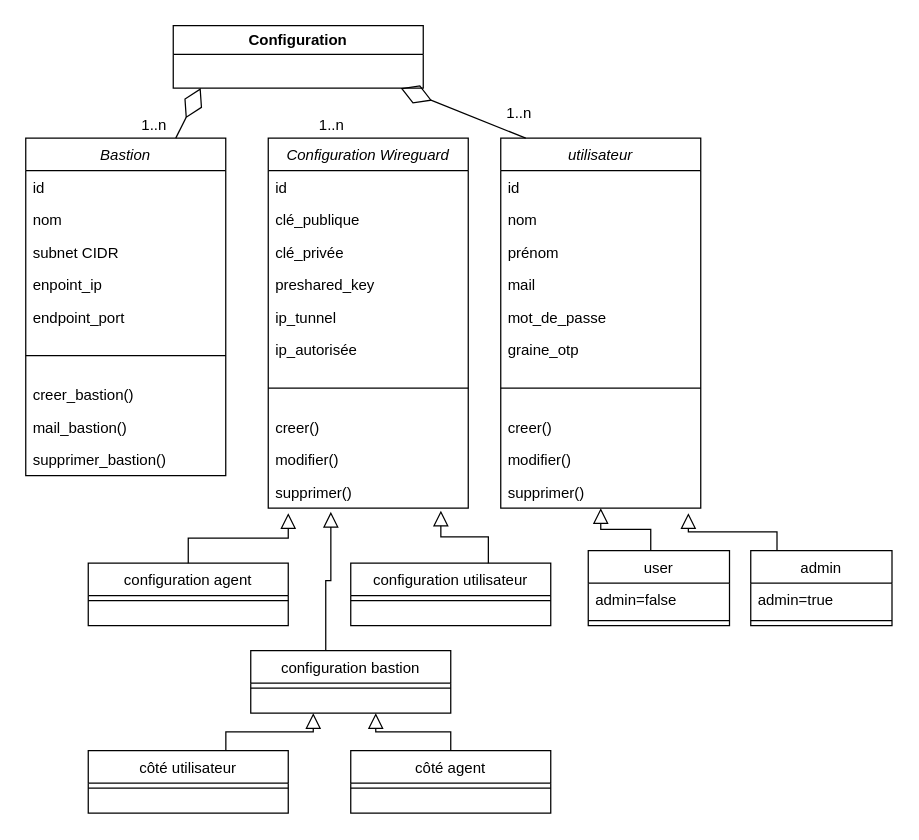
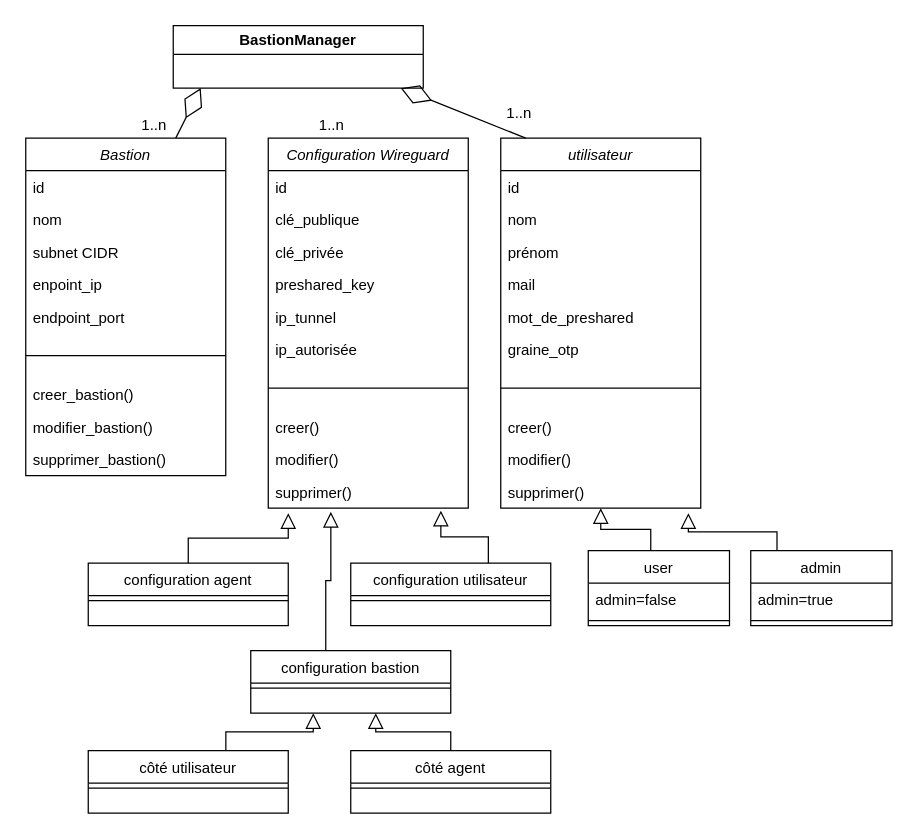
  <mxCell id="0" />
  <mxCell id="1" parent="0" />
  <mxCell id="2" value="Bastion" style="swimlane;fontStyle=2;align=center;verticalAlign=top;childLayout=stackLayout;horizontal=1;startSize=26;horizontalStack=0;resizeParent=1;resizeLast=0;collapsible=1;marginBottom=0;rounded=0;shadow=0;strokeWidth=1;" parent="1" vertex="1"><mxGeometry x="20" y="110" width="160" height="270" as="geometry"><mxRectangle x="230" y="140" width="160" height="26" as="alternateBounds" /></mxGeometry></mxCell>
  <mxCell id="3" value="id" style="text;align=left;verticalAlign=top;spacingLeft=4;spacingRight=4;overflow=hidden;rotatable=0;points=[[0,0.5],[1,0.5]];portConstraint=eastwest;" parent="2" vertex="1"><mxGeometry y="26" width="160" height="26" as="geometry" /></mxCell>
  <mxCell id="4" value="nom" style="text;align=left;verticalAlign=top;spacingLeft=4;spacingRight=4;overflow=hidden;rotatable=0;points=[[0,0.5],[1,0.5]];portConstraint=eastwest;rounded=0;shadow=0;html=0;" parent="2" vertex="1"><mxGeometry y="52" width="160" height="26" as="geometry" /></mxCell>
  <mxCell id="5" value="subnet CIDR" style="text;align=left;verticalAlign=top;spacingLeft=4;spacingRight=4;overflow=hidden;rotatable=0;points=[[0,0.5],[1,0.5]];portConstraint=eastwest;rounded=0;shadow=0;html=0;" parent="2" vertex="1"><mxGeometry y="78" width="160" height="26" as="geometry" /></mxCell>
  <mxCell id="6" value="enpoint_ip" style="text;align=left;verticalAlign=top;spacingLeft=4;spacingRight=4;overflow=hidden;rotatable=0;points=[[0,0.5],[1,0.5]];portConstraint=eastwest;rounded=0;shadow=0;html=0;" vertex="1" parent="2"><mxGeometry y="104" width="160" height="26" as="geometry" /></mxCell>
  <mxCell id="7" value="endpoint_port" style="text;align=left;verticalAlign=top;spacingLeft=4;spacingRight=4;overflow=hidden;rotatable=0;points=[[0,0.5],[1,0.5]];portConstraint=eastwest;rounded=0;shadow=0;html=0;" vertex="1" parent="2"><mxGeometry y="130" width="160" height="26" as="geometry" /></mxCell>
  <mxCell id="8" value="" style="line;html=1;strokeWidth=1;align=left;verticalAlign=middle;spacingTop=-1;spacingLeft=3;spacingRight=3;rotatable=0;labelPosition=right;points=[];portConstraint=eastwest;" parent="2" vertex="1"><mxGeometry y="156" width="160" height="36" as="geometry" /></mxCell>
  <mxCell id="9" value="creer_bastion()" style="text;align=left;verticalAlign=top;spacingLeft=4;spacingRight=4;overflow=hidden;rotatable=0;points=[[0,0.5],[1,0.5]];portConstraint=eastwest;" parent="2" vertex="1"><mxGeometry y="192" width="160" height="26" as="geometry" /></mxCell>
- <mxCell id="10" value="mail_bastion()" style="text;align=left;verticalAlign=top;spacingLeft=4;spacingRight=4;overflow=hidden;rotatable=0;points=[[0,0.5],[1,0.5]];portConstraint=eastwest;" vertex="1" parent="2"><mxGeometry y="218" width="160" height="26" as="geometry" /></mxCell>
+ <mxCell id="10" value="modifier_bastion()" style="text;align=left;verticalAlign=top;spacingLeft=4;spacingRight=4;overflow=hidden;rotatable=0;points=[[0,0.5],[1,0.5]];portConstraint=eastwest;" vertex="1" parent="2"><mxGeometry y="218" width="160" height="26" as="geometry" /></mxCell>
  <mxCell id="11" value="supprimer_bastion()" style="text;align=left;verticalAlign=top;spacingLeft=4;spacingRight=4;overflow=hidden;rotatable=0;points=[[0,0.5],[1,0.5]];portConstraint=eastwest;" vertex="1" parent="2"><mxGeometry y="244" width="160" height="26" as="geometry" /></mxCell>
  <mxCell id="12" value="configuration agent" style="swimlane;fontStyle=0;align=center;verticalAlign=top;childLayout=stackLayout;horizontal=1;startSize=26;horizontalStack=0;resizeParent=1;resizeLast=0;collapsible=1;marginBottom=0;rounded=0;shadow=0;strokeWidth=1;" parent="1" vertex="1"><mxGeometry x="70" y="450" width="160" height="50" as="geometry"><mxRectangle x="340" y="380" width="170" height="26" as="alternateBounds" /></mxGeometry></mxCell>
  <mxCell id="13" value="" style="line;html=1;strokeWidth=1;align=left;verticalAlign=middle;spacingTop=-1;spacingLeft=3;spacingRight=3;rotatable=0;labelPosition=right;points=[];portConstraint=eastwest;" parent="12" vertex="1"><mxGeometry y="26" width="160" height="8" as="geometry" /></mxCell>
  <mxCell id="14" value="" style="endArrow=block;endSize=10;endFill=0;shadow=0;strokeWidth=1;rounded=0;edgeStyle=elbowEdgeStyle;elbow=vertical;" parent="1" source="12" edge="1"><mxGeometry width="160" relative="1" as="geometry"><mxPoint x="40" y="513" as="sourcePoint" /><mxPoint x="230" y="410" as="targetPoint" /></mxGeometry></mxCell>
- <mxCell id="15" value="Configuration" style="swimlane;whiteSpace=wrap;html=1;" vertex="1" parent="1"><mxGeometry x="138" y="20" width="200" height="50" as="geometry" /></mxCell>
+ <mxCell id="15" value="BastionManager" style="swimlane;whiteSpace=wrap;html=1;" vertex="1" parent="1"><mxGeometry x="138" y="20" width="200" height="50" as="geometry" /></mxCell>
  <mxCell id="16" value="" style="endArrow=diamondThin;endFill=0;endSize=24;html=1;rounded=0;exitX=0.75;exitY=0;exitDx=0;exitDy=0;" edge="1" parent="1" source="2"><mxGeometry width="160" relative="1" as="geometry"><mxPoint x="130" y="180" as="sourcePoint" /><mxPoint x="160" y="70" as="targetPoint" /></mxGeometry></mxCell>
  <mxCell id="17" value="Configuration Wireguard" style="swimlane;fontStyle=2;align=center;verticalAlign=top;childLayout=stackLayout;horizontal=1;startSize=26;horizontalStack=0;resizeParent=1;resizeLast=0;collapsible=1;marginBottom=0;rounded=0;shadow=0;strokeWidth=1;" vertex="1" parent="1"><mxGeometry x="214" y="110" width="160" height="296" as="geometry"><mxRectangle x="230" y="140" width="160" height="26" as="alternateBounds" /></mxGeometry></mxCell>
  <mxCell id="18" value="id" style="text;align=left;verticalAlign=top;spacingLeft=4;spacingRight=4;overflow=hidden;rotatable=0;points=[[0,0.5],[1,0.5]];portConstraint=eastwest;" vertex="1" parent="17"><mxGeometry y="26" width="160" height="26" as="geometry" /></mxCell>
  <mxCell id="19" value="clé_publique" style="text;align=left;verticalAlign=top;spacingLeft=4;spacingRight=4;overflow=hidden;rotatable=0;points=[[0,0.5],[1,0.5]];portConstraint=eastwest;rounded=0;shadow=0;html=0;" vertex="1" parent="17"><mxGeometry y="52" width="160" height="26" as="geometry" /></mxCell>
  <mxCell id="20" value="clé_privée" style="text;align=left;verticalAlign=top;spacingLeft=4;spacingRight=4;overflow=hidden;rotatable=0;points=[[0,0.5],[1,0.5]];portConstraint=eastwest;rounded=0;shadow=0;html=0;" vertex="1" parent="17"><mxGeometry y="78" width="160" height="26" as="geometry" /></mxCell>
  <mxCell id="21" value="preshared_key" style="text;align=left;verticalAlign=top;spacingLeft=4;spacingRight=4;overflow=hidden;rotatable=0;points=[[0,0.5],[1,0.5]];portConstraint=eastwest;rounded=0;shadow=0;html=0;" vertex="1" parent="17"><mxGeometry y="104" width="160" height="26" as="geometry" /></mxCell>
  <mxCell id="22" value="ip_tunnel" style="text;align=left;verticalAlign=top;spacingLeft=4;spacingRight=4;overflow=hidden;rotatable=0;points=[[0,0.5],[1,0.5]];portConstraint=eastwest;rounded=0;shadow=0;html=0;" vertex="1" parent="17"><mxGeometry y="130" width="160" height="26" as="geometry" /></mxCell>
  <mxCell id="23" value="ip_autorisée" style="text;align=left;verticalAlign=top;spacingLeft=4;spacingRight=4;overflow=hidden;rotatable=0;points=[[0,0.5],[1,0.5]];portConstraint=eastwest;rounded=0;shadow=0;html=0;" vertex="1" parent="17"><mxGeometry y="156" width="160" height="26" as="geometry" /></mxCell>
  <mxCell id="24" value="" style="line;html=1;strokeWidth=1;align=left;verticalAlign=middle;spacingTop=-1;spacingLeft=3;spacingRight=3;rotatable=0;labelPosition=right;points=[];portConstraint=eastwest;" vertex="1" parent="17"><mxGeometry y="182" width="160" height="36" as="geometry" /></mxCell>
  <mxCell id="25" value="creer()" style="text;align=left;verticalAlign=top;spacingLeft=4;spacingRight=4;overflow=hidden;rotatable=0;points=[[0,0.5],[1,0.5]];portConstraint=eastwest;" vertex="1" parent="17"><mxGeometry y="218" width="160" height="26" as="geometry" /></mxCell>
  <mxCell id="26" value="modifier()" style="text;align=left;verticalAlign=top;spacingLeft=4;spacingRight=4;overflow=hidden;rotatable=0;points=[[0,0.5],[1,0.5]];portConstraint=eastwest;" vertex="1" parent="17"><mxGeometry y="244" width="160" height="26" as="geometry" /></mxCell>
  <mxCell id="27" value="supprimer()" style="text;align=left;verticalAlign=top;spacingLeft=4;spacingRight=4;overflow=hidden;rotatable=0;points=[[0,0.5],[1,0.5]];portConstraint=eastwest;" vertex="1" parent="17"><mxGeometry y="270" width="160" height="26" as="geometry" /></mxCell>
  <mxCell id="28" value="utilisateur" style="swimlane;fontStyle=2;align=center;verticalAlign=top;childLayout=stackLayout;horizontal=1;startSize=26;horizontalStack=0;resizeParent=1;resizeLast=0;collapsible=1;marginBottom=0;rounded=0;shadow=0;strokeWidth=1;" vertex="1" parent="1"><mxGeometry x="400" y="110" width="160" height="296" as="geometry"><mxRectangle x="230" y="140" width="160" height="26" as="alternateBounds" /></mxGeometry></mxCell>
  <mxCell id="29" value="id" style="text;align=left;verticalAlign=top;spacingLeft=4;spacingRight=4;overflow=hidden;rotatable=0;points=[[0,0.5],[1,0.5]];portConstraint=eastwest;" vertex="1" parent="28"><mxGeometry y="26" width="160" height="26" as="geometry" /></mxCell>
  <mxCell id="30" value="nom" style="text;align=left;verticalAlign=top;spacingLeft=4;spacingRight=4;overflow=hidden;rotatable=0;points=[[0,0.5],[1,0.5]];portConstraint=eastwest;rounded=0;shadow=0;html=0;" vertex="1" parent="28"><mxGeometry y="52" width="160" height="26" as="geometry" /></mxCell>
  <mxCell id="31" value="prénom" style="text;align=left;verticalAlign=top;spacingLeft=4;spacingRight=4;overflow=hidden;rotatable=0;points=[[0,0.5],[1,0.5]];portConstraint=eastwest;rounded=0;shadow=0;html=0;" vertex="1" parent="28"><mxGeometry y="78" width="160" height="26" as="geometry" /></mxCell>
  <mxCell id="32" value="mail" style="text;align=left;verticalAlign=top;spacingLeft=4;spacingRight=4;overflow=hidden;rotatable=0;points=[[0,0.5],[1,0.5]];portConstraint=eastwest;rounded=0;shadow=0;html=0;" vertex="1" parent="28"><mxGeometry y="104" width="160" height="26" as="geometry" /></mxCell>
- <mxCell id="33" value="mot_de_passe" style="text;align=left;verticalAlign=top;spacingLeft=4;spacingRight=4;overflow=hidden;rotatable=0;points=[[0,0.5],[1,0.5]];portConstraint=eastwest;rounded=0;shadow=0;html=0;" vertex="1" parent="28"><mxGeometry y="130" width="160" height="26" as="geometry" /></mxCell>
+ <mxCell id="33" value="mot_de_preshared" style="text;align=left;verticalAlign=top;spacingLeft=4;spacingRight=4;overflow=hidden;rotatable=0;points=[[0,0.5],[1,0.5]];portConstraint=eastwest;rounded=0;shadow=0;html=0;" vertex="1" parent="28"><mxGeometry y="130" width="160" height="26" as="geometry" /></mxCell>
  <mxCell id="34" value="graine_otp" style="text;align=left;verticalAlign=top;spacingLeft=4;spacingRight=4;overflow=hidden;rotatable=0;points=[[0,0.5],[1,0.5]];portConstraint=eastwest;rounded=0;shadow=0;html=0;" vertex="1" parent="28"><mxGeometry y="156" width="160" height="26" as="geometry" /></mxCell>
  <mxCell id="35" value="" style="line;html=1;strokeWidth=1;align=left;verticalAlign=middle;spacingTop=-1;spacingLeft=3;spacingRight=3;rotatable=0;labelPosition=right;points=[];portConstraint=eastwest;" vertex="1" parent="28"><mxGeometry y="182" width="160" height="36" as="geometry" /></mxCell>
  <mxCell id="36" value="creer()" style="text;align=left;verticalAlign=top;spacingLeft=4;spacingRight=4;overflow=hidden;rotatable=0;points=[[0,0.5],[1,0.5]];portConstraint=eastwest;" vertex="1" parent="28"><mxGeometry y="218" width="160" height="26" as="geometry" /></mxCell>
  <mxCell id="37" value="modifier()" style="text;align=left;verticalAlign=top;spacingLeft=4;spacingRight=4;overflow=hidden;rotatable=0;points=[[0,0.5],[1,0.5]];portConstraint=eastwest;" vertex="1" parent="28"><mxGeometry y="244" width="160" height="26" as="geometry" /></mxCell>
  <mxCell id="38" value="supprimer()" style="text;align=left;verticalAlign=top;spacingLeft=4;spacingRight=4;overflow=hidden;rotatable=0;points=[[0,0.5],[1,0.5]];portConstraint=eastwest;" vertex="1" parent="28"><mxGeometry y="270" width="160" height="26" as="geometry" /></mxCell>
  <mxCell id="39" value="configuration utilisateur" style="swimlane;fontStyle=0;align=center;verticalAlign=top;childLayout=stackLayout;horizontal=1;startSize=26;horizontalStack=0;resizeParent=1;resizeLast=0;collapsible=1;marginBottom=0;rounded=0;shadow=0;strokeWidth=1;" vertex="1" parent="1"><mxGeometry x="280" y="450" width="160" height="50" as="geometry"><mxRectangle x="340" y="380" width="170" height="26" as="alternateBounds" /></mxGeometry></mxCell>
  <mxCell id="40" value="" style="line;html=1;strokeWidth=1;align=left;verticalAlign=middle;spacingTop=-1;spacingLeft=3;spacingRight=3;rotatable=0;labelPosition=right;points=[];portConstraint=eastwest;" vertex="1" parent="39"><mxGeometry y="26" width="160" height="8" as="geometry" /></mxCell>
  <mxCell id="41" value="configuration bastion" style="swimlane;fontStyle=0;align=center;verticalAlign=top;childLayout=stackLayout;horizontal=1;startSize=26;horizontalStack=0;resizeParent=1;resizeLast=0;collapsible=1;marginBottom=0;rounded=0;shadow=0;strokeWidth=1;" vertex="1" parent="1"><mxGeometry x="200" y="520" width="160" height="50" as="geometry"><mxRectangle x="340" y="380" width="170" height="26" as="alternateBounds" /></mxGeometry></mxCell>
  <mxCell id="42" value="" style="line;html=1;strokeWidth=1;align=left;verticalAlign=middle;spacingTop=-1;spacingLeft=3;spacingRight=3;rotatable=0;labelPosition=right;points=[];portConstraint=eastwest;" vertex="1" parent="41"><mxGeometry y="26" width="160" height="8" as="geometry" /></mxCell>
  <mxCell id="43" value="côté utilisateur" style="swimlane;fontStyle=0;align=center;verticalAlign=top;childLayout=stackLayout;horizontal=1;startSize=26;horizontalStack=0;resizeParent=1;resizeLast=0;collapsible=1;marginBottom=0;rounded=0;shadow=0;strokeWidth=1;" vertex="1" parent="1"><mxGeometry x="70" y="600" width="160" height="50" as="geometry"><mxRectangle x="340" y="380" width="170" height="26" as="alternateBounds" /></mxGeometry></mxCell>
  <mxCell id="44" value="" style="line;html=1;strokeWidth=1;align=left;verticalAlign=middle;spacingTop=-1;spacingLeft=3;spacingRight=3;rotatable=0;labelPosition=right;points=[];portConstraint=eastwest;" vertex="1" parent="43"><mxGeometry y="26" width="160" height="8" as="geometry" /></mxCell>
  <mxCell id="45" value="côté agent" style="swimlane;fontStyle=0;align=center;verticalAlign=top;childLayout=stackLayout;horizontal=1;startSize=26;horizontalStack=0;resizeParent=1;resizeLast=0;collapsible=1;marginBottom=0;rounded=0;shadow=0;strokeWidth=1;" vertex="1" parent="1"><mxGeometry x="280" y="600" width="160" height="50" as="geometry"><mxRectangle x="340" y="380" width="170" height="26" as="alternateBounds" /></mxGeometry></mxCell>
  <mxCell id="46" value="" style="line;html=1;strokeWidth=1;align=left;verticalAlign=middle;spacingTop=-1;spacingLeft=3;spacingRight=3;rotatable=0;labelPosition=right;points=[];portConstraint=eastwest;" vertex="1" parent="45"><mxGeometry y="26" width="160" height="8" as="geometry" /></mxCell>
  <mxCell id="47" value="" style="endArrow=block;endSize=10;endFill=0;shadow=0;strokeWidth=1;rounded=0;edgeStyle=elbowEdgeStyle;elbow=vertical;entryX=0.863;entryY=1.077;entryDx=0;entryDy=0;entryPerimeter=0;exitX=0.688;exitY=0;exitDx=0;exitDy=0;exitPerimeter=0;" edge="1" parent="1" source="39" target="27"><mxGeometry width="160" relative="1" as="geometry"><mxPoint x="160" y="460" as="sourcePoint" /><mxPoint x="240" y="420" as="targetPoint" /></mxGeometry></mxCell>
  <mxCell id="48" value="" style="endArrow=block;endSize=10;endFill=0;shadow=0;strokeWidth=1;rounded=0;edgeStyle=elbowEdgeStyle;elbow=vertical;exitX=0.375;exitY=0;exitDx=0;exitDy=0;exitPerimeter=0;entryX=0.313;entryY=1.115;entryDx=0;entryDy=0;entryPerimeter=0;" edge="1" parent="1" source="41" target="27"><mxGeometry width="160" relative="1" as="geometry"><mxPoint x="160" y="460" as="sourcePoint" /><mxPoint x="260" y="400" as="targetPoint" /></mxGeometry></mxCell>
  <mxCell id="49" value="" style="endArrow=block;endSize=10;endFill=0;shadow=0;strokeWidth=1;rounded=0;edgeStyle=elbowEdgeStyle;elbow=vertical;exitX=0.688;exitY=0;exitDx=0;exitDy=0;exitPerimeter=0;" edge="1" parent="1" source="43"><mxGeometry width="160" relative="1" as="geometry"><mxPoint x="170" y="470" as="sourcePoint" /><mxPoint x="250" y="570" as="targetPoint" /></mxGeometry></mxCell>
  <mxCell id="50" value="" style="endArrow=block;endSize=10;endFill=0;shadow=0;strokeWidth=1;rounded=0;edgeStyle=elbowEdgeStyle;elbow=vertical;exitX=0.5;exitY=0;exitDx=0;exitDy=0;" edge="1" parent="1" source="45"><mxGeometry width="160" relative="1" as="geometry"><mxPoint x="350" y="595" as="sourcePoint" /><mxPoint x="300" y="570" as="targetPoint" /></mxGeometry></mxCell>
  <mxCell id="51" value="admin" style="swimlane;fontStyle=0;align=center;verticalAlign=top;childLayout=stackLayout;horizontal=1;startSize=26;horizontalStack=0;resizeParent=1;resizeLast=0;collapsible=1;marginBottom=0;rounded=0;shadow=0;strokeWidth=1;" vertex="1" parent="1"><mxGeometry x="600" y="440" width="113" height="60" as="geometry"><mxRectangle x="340" y="380" width="170" height="26" as="alternateBounds" /></mxGeometry></mxCell>
  <mxCell id="52" value="admin=true" style="text;align=left;verticalAlign=top;spacingLeft=4;spacingRight=4;overflow=hidden;rotatable=0;points=[[0,0.5],[1,0.5]];portConstraint=eastwest;rounded=0;shadow=0;html=0;" vertex="1" parent="51"><mxGeometry y="26" width="113" height="26" as="geometry" /></mxCell>
  <mxCell id="53" value="" style="line;html=1;strokeWidth=1;align=left;verticalAlign=middle;spacingTop=-1;spacingLeft=3;spacingRight=3;rotatable=0;labelPosition=right;points=[];portConstraint=eastwest;" vertex="1" parent="51"><mxGeometry y="52" width="113" height="8" as="geometry" /></mxCell>
  <mxCell id="54" value="user" style="swimlane;fontStyle=0;align=center;verticalAlign=top;childLayout=stackLayout;horizontal=1;startSize=26;horizontalStack=0;resizeParent=1;resizeLast=0;collapsible=1;marginBottom=0;rounded=0;shadow=0;strokeWidth=1;" vertex="1" parent="1"><mxGeometry x="470" y="440" width="113" height="60" as="geometry"><mxRectangle x="340" y="380" width="170" height="26" as="alternateBounds" /></mxGeometry></mxCell>
  <mxCell id="55" value="admin=false" style="text;align=left;verticalAlign=top;spacingLeft=4;spacingRight=4;overflow=hidden;rotatable=0;points=[[0,0.5],[1,0.5]];portConstraint=eastwest;rounded=0;shadow=0;html=0;" vertex="1" parent="54"><mxGeometry y="26" width="113" height="26" as="geometry" /></mxCell>
  <mxCell id="56" value="" style="line;html=1;strokeWidth=1;align=left;verticalAlign=middle;spacingTop=-1;spacingLeft=3;spacingRight=3;rotatable=0;labelPosition=right;points=[];portConstraint=eastwest;" vertex="1" parent="54"><mxGeometry y="52" width="113" height="8" as="geometry" /></mxCell>
  <mxCell id="57" value="" style="endArrow=block;endSize=10;endFill=0;shadow=0;strokeWidth=1;rounded=0;edgeStyle=elbowEdgeStyle;elbow=vertical;entryX=0.938;entryY=1.154;entryDx=0;entryDy=0;entryPerimeter=0;exitX=0.688;exitY=0;exitDx=0;exitDy=0;exitPerimeter=0;" edge="1" parent="1" target="38"><mxGeometry width="160" relative="1" as="geometry"><mxPoint x="621" y="440" as="sourcePoint" /><mxPoint x="583" y="398.002" as="targetPoint" /></mxGeometry></mxCell>
  <mxCell id="58" value="" style="endArrow=block;endSize=10;endFill=0;shadow=0;strokeWidth=1;rounded=0;edgeStyle=elbowEdgeStyle;elbow=vertical;entryX=0.863;entryY=1.077;entryDx=0;entryDy=0;entryPerimeter=0;" edge="1" parent="1"><mxGeometry width="160" relative="1" as="geometry"><mxPoint x="520" y="440" as="sourcePoint" /><mxPoint x="480" y="406.002" as="targetPoint" /></mxGeometry></mxCell>
  <mxCell id="59" value="" style="endArrow=diamondThin;endFill=0;endSize=24;html=1;rounded=0;exitX=0.125;exitY=0;exitDx=0;exitDy=0;exitPerimeter=0;" edge="1" parent="1" source="28"><mxGeometry width="160" relative="1" as="geometry"><mxPoint x="220" y="180" as="sourcePoint" /><mxPoint x="320" y="70" as="targetPoint" /></mxGeometry></mxCell>
  <mxCell id="60" value="1..n" style="text;html=1;strokeColor=none;fillColor=none;align=center;verticalAlign=middle;whiteSpace=wrap;rounded=0;" vertex="1" parent="1"><mxGeometry x="108" y="90" width="30" height="20" as="geometry" /></mxCell>
  <mxCell id="61" value="1..n" style="text;html=1;strokeColor=none;fillColor=none;align=center;verticalAlign=middle;whiteSpace=wrap;rounded=0;" vertex="1" parent="1"><mxGeometry x="250" y="90" width="30" height="20" as="geometry" /></mxCell>
  <mxCell id="62" value="1..n" style="text;html=1;strokeColor=none;fillColor=none;align=center;verticalAlign=middle;whiteSpace=wrap;rounded=0;" vertex="1" parent="1"><mxGeometry x="400" y="80" width="30" height="20" as="geometry" /></mxCell>
